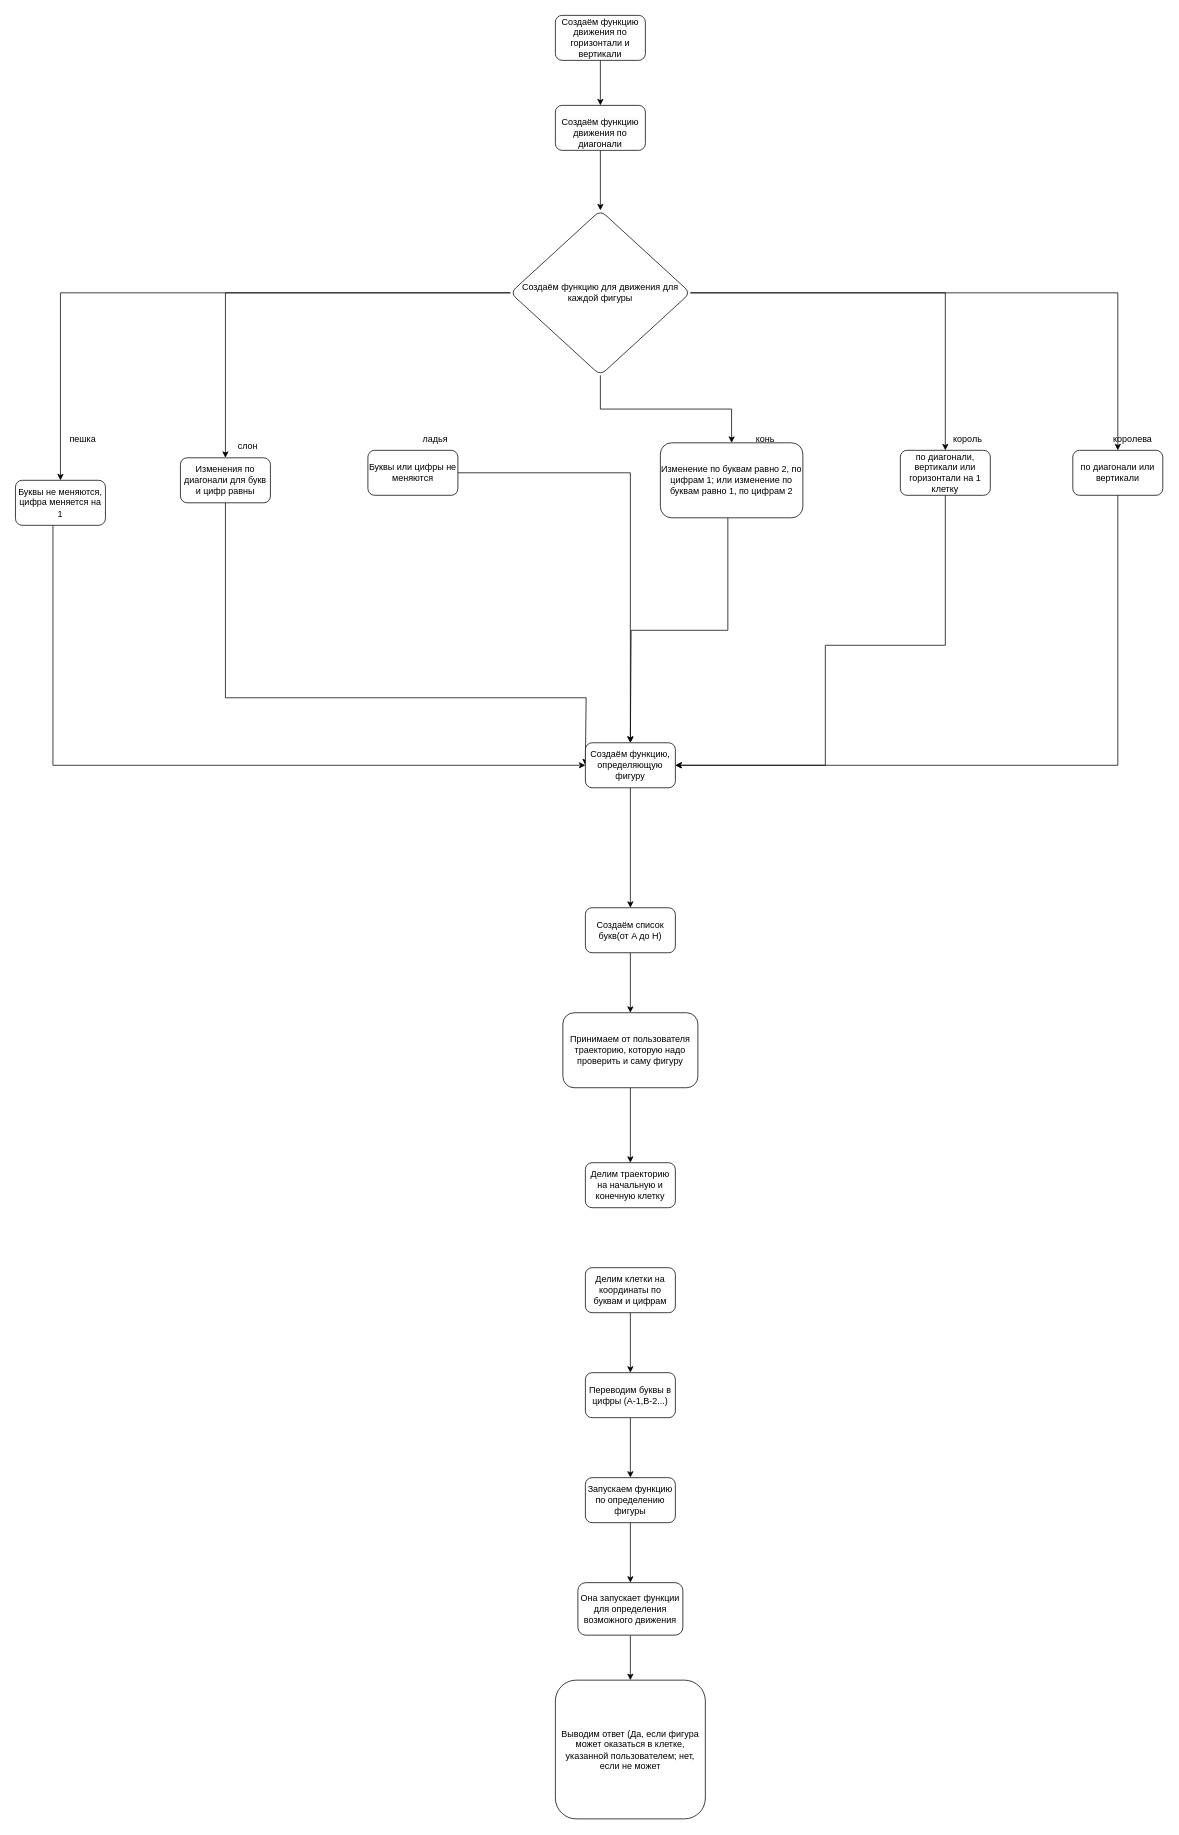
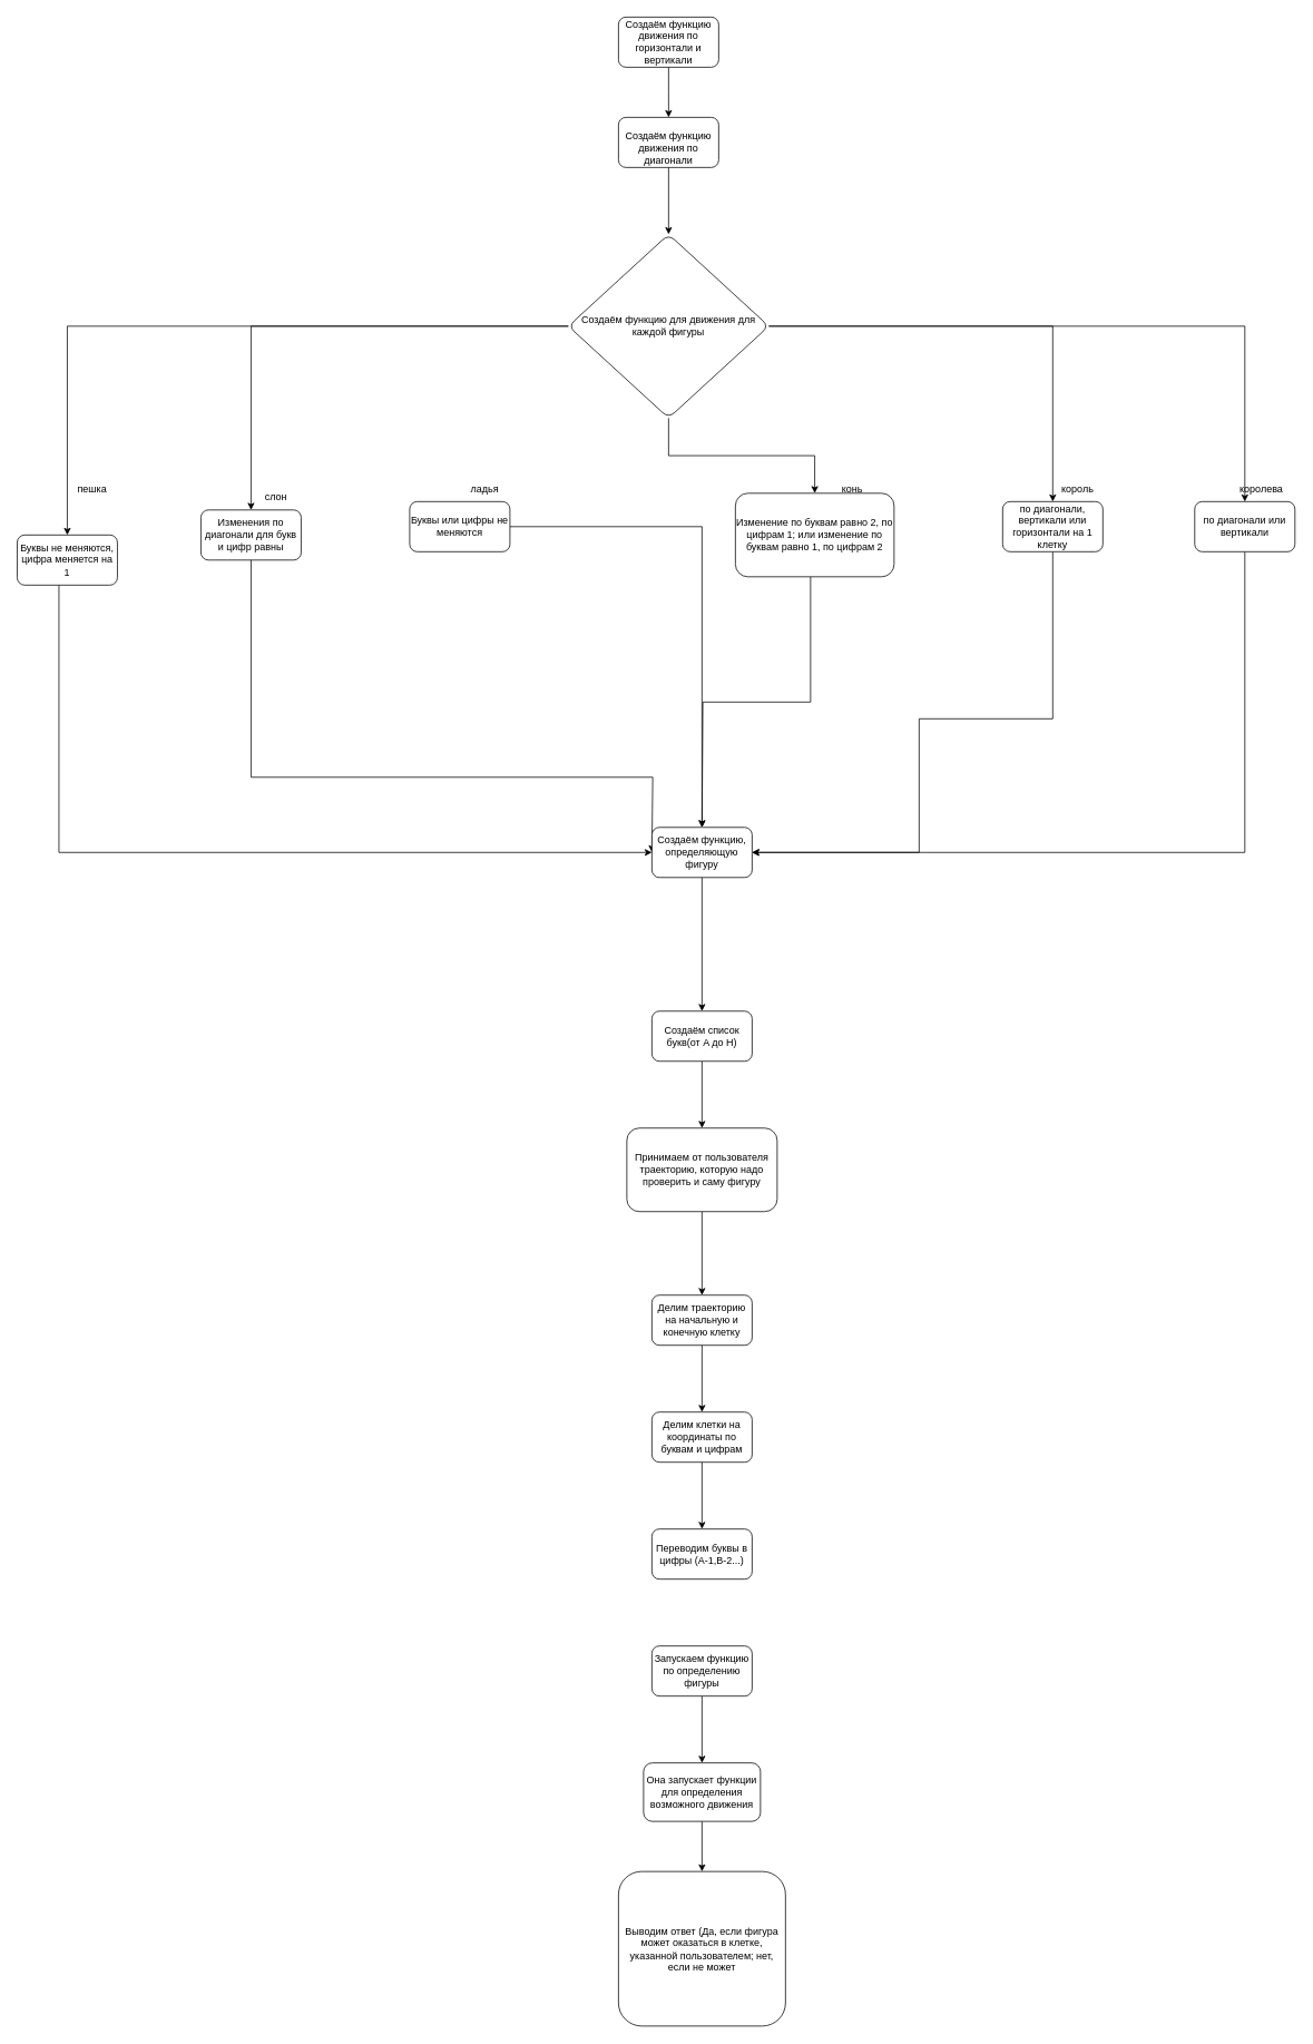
  <mxCell id="0" />
  <mxCell id="1" parent="0" />
  <mxCell id="2" style="edgeStyle=orthogonalEdgeStyle;rounded=0;orthogonalLoop=1;jettySize=auto;html=1;" edge="1" parent="1" source="3"><mxGeometry relative="1" as="geometry"><mxPoint x="800" y="140" as="targetPoint" /></mxGeometry></mxCell>
  <mxCell id="3" value="Создаём функцию движения по горизонтали и вертикали" style="rounded=1;whiteSpace=wrap;html=1;" vertex="1" parent="1"><mxGeometry x="740" y="20" width="120" height="60" as="geometry" /></mxCell>
  <mxCell id="4" value="" style="edgeStyle=orthogonalEdgeStyle;rounded=0;orthogonalLoop=1;jettySize=auto;html=1;" edge="1" parent="1" source="5" target="11"><mxGeometry relative="1" as="geometry" /></mxCell>
  <mxCell id="5" value="&lt;br&gt;&lt;span style=&quot;color: rgb(0, 0, 0); font-family: Helvetica; font-size: 12px; font-style: normal; font-variant-ligatures: normal; font-variant-caps: normal; font-weight: 400; letter-spacing: normal; orphans: 2; text-align: center; text-indent: 0px; text-transform: none; widows: 2; word-spacing: 0px; -webkit-text-stroke-width: 0px; white-space: normal; background-color: rgb(251, 251, 251); text-decoration-thickness: initial; text-decoration-style: initial; text-decoration-color: initial; display: inline !important; float: none;&quot;&gt;Создаём функцию движения по диагонали&lt;/span&gt;" style="rounded=1;whiteSpace=wrap;html=1;" vertex="1" parent="1"><mxGeometry x="740" y="140" width="120" height="60" as="geometry" /></mxCell>
  <mxCell id="6" value="" style="edgeStyle=orthogonalEdgeStyle;rounded=0;orthogonalLoop=1;jettySize=auto;html=1;" edge="1" parent="1" source="11" target="13"><mxGeometry relative="1" as="geometry" /></mxCell>
  <mxCell id="7" value="" style="edgeStyle=orthogonalEdgeStyle;rounded=0;orthogonalLoop=1;jettySize=auto;html=1;" edge="1" parent="1" source="11" target="15"><mxGeometry relative="1" as="geometry" /></mxCell>
  <mxCell id="8" value="" style="edgeStyle=orthogonalEdgeStyle;rounded=0;orthogonalLoop=1;jettySize=auto;html=1;" edge="1" parent="1" source="11" target="19"><mxGeometry relative="1" as="geometry" /></mxCell>
  <mxCell id="9" value="" style="edgeStyle=orthogonalEdgeStyle;rounded=0;orthogonalLoop=1;jettySize=auto;html=1;" edge="1" parent="1" source="11" target="21"><mxGeometry relative="1" as="geometry" /></mxCell>
  <mxCell id="10" value="" style="edgeStyle=orthogonalEdgeStyle;rounded=0;orthogonalLoop=1;jettySize=auto;html=1;" edge="1" parent="1" source="11" target="23"><mxGeometry relative="1" as="geometry" /></mxCell>
  <mxCell id="11" value="Создаём функцию для движения для каждой фигуры" style="whiteSpace=wrap;html=1;rounded=1;shape=rhombus;perimeter=rhombusPerimeter;" vertex="1" parent="1"><mxGeometry x="680" y="280" width="240" height="220" as="geometry" /></mxCell>
  <mxCell id="12" style="edgeStyle=orthogonalEdgeStyle;rounded=0;orthogonalLoop=1;jettySize=auto;html=1;entryX=1;entryY=0.5;entryDx=0;entryDy=0;" edge="1" parent="1" source="13" target="31"><mxGeometry relative="1" as="geometry"><Array as="points"><mxPoint x="1260" y="860" /><mxPoint x="1100" y="860" /><mxPoint x="1100" y="1020" /></Array></mxGeometry></mxCell>
  <mxCell id="13" value="по диагонали, вертикали или горизонтали на 1 клетку" style="whiteSpace=wrap;html=1;rounded=1;" vertex="1" parent="1"><mxGeometry x="1200" y="600" width="120" height="60" as="geometry" /></mxCell>
  <mxCell id="14" style="edgeStyle=orthogonalEdgeStyle;rounded=0;orthogonalLoop=1;jettySize=auto;html=1;" edge="1" parent="1" source="15"><mxGeometry relative="1" as="geometry"><mxPoint x="840" y="990" as="targetPoint" /><Array as="points"><mxPoint x="970" y="840" /><mxPoint x="841" y="840" /></Array></mxGeometry></mxCell>
  <mxCell id="15" value="Изменение по буквам равно 2, по цифрам 1; или изменение по буквам равно 1, по цифрам 2" style="whiteSpace=wrap;html=1;rounded=1;" vertex="1" parent="1"><mxGeometry x="880" y="590" width="190" height="100" as="geometry" /></mxCell>
  <mxCell id="16" style="edgeStyle=orthogonalEdgeStyle;rounded=0;orthogonalLoop=1;jettySize=auto;html=1;entryX=0.5;entryY=0;entryDx=0;entryDy=0;" edge="1" parent="1" source="17" target="31"><mxGeometry relative="1" as="geometry"><Array as="points"><mxPoint x="840" y="630" /></Array></mxGeometry></mxCell>
  <mxCell id="17" value="Буквы или цифры не меняются" style="whiteSpace=wrap;html=1;rounded=1;" vertex="1" parent="1"><mxGeometry x="490" y="600" width="120" height="60" as="geometry" /></mxCell>
  <mxCell id="18" value="" style="edgeStyle=orthogonalEdgeStyle;rounded=0;orthogonalLoop=1;jettySize=auto;html=1;" edge="1" parent="1" source="19" target="31"><mxGeometry relative="1" as="geometry"><Array as="points"><mxPoint x="70" y="1020" /></Array></mxGeometry></mxCell>
  <mxCell id="19" value="Буквы не меняются, цифра меняется на 1" style="whiteSpace=wrap;html=1;rounded=1;" vertex="1" parent="1"><mxGeometry x="20" y="640" width="120" height="60" as="geometry" /></mxCell>
  <mxCell id="20" style="edgeStyle=orthogonalEdgeStyle;rounded=0;orthogonalLoop=1;jettySize=auto;html=1;" edge="1" parent="1" source="21"><mxGeometry relative="1" as="geometry"><mxPoint x="900" y="1020" as="targetPoint" /><Array as="points"><mxPoint x="1490" y="1020" /></Array></mxGeometry></mxCell>
  <mxCell id="21" value="по диагонали или вертикали" style="whiteSpace=wrap;html=1;rounded=1;" vertex="1" parent="1"><mxGeometry x="1430" y="600" width="120" height="60" as="geometry" /></mxCell>
  <mxCell id="22" style="edgeStyle=orthogonalEdgeStyle;rounded=0;orthogonalLoop=1;jettySize=auto;html=1;" edge="1" parent="1" source="23"><mxGeometry relative="1" as="geometry"><mxPoint x="780" y="1020" as="targetPoint" /><Array as="points"><mxPoint x="300" y="930" /><mxPoint x="781" y="930" /></Array></mxGeometry></mxCell>
  <mxCell id="23" value="Изменения по диагонали для букв и цифр равны" style="whiteSpace=wrap;html=1;rounded=1;" vertex="1" parent="1"><mxGeometry x="240" y="610" width="120" height="60" as="geometry" /></mxCell>
  <mxCell id="24" value="пешка" style="text;html=1;align=center;verticalAlign=middle;whiteSpace=wrap;rounded=0;" vertex="1" parent="1"><mxGeometry x="80" y="570" width="60" height="30" as="geometry" /></mxCell>
  <mxCell id="25" value="слон" style="text;html=1;align=center;verticalAlign=middle;whiteSpace=wrap;rounded=0;" vertex="1" parent="1"><mxGeometry x="300" y="580" width="60" height="30" as="geometry" /></mxCell>
  <mxCell id="26" value="конь" style="text;html=1;align=center;verticalAlign=middle;whiteSpace=wrap;rounded=0;" vertex="1" parent="1"><mxGeometry x="990" y="570" width="60" height="30" as="geometry" /></mxCell>
  <mxCell id="27" value="ладья" style="text;html=1;align=center;verticalAlign=middle;whiteSpace=wrap;rounded=0;" vertex="1" parent="1"><mxGeometry x="550" y="570" width="60" height="30" as="geometry" /></mxCell>
  <mxCell id="28" value="король" style="text;html=1;align=center;verticalAlign=middle;whiteSpace=wrap;rounded=0;" vertex="1" parent="1"><mxGeometry x="1260" y="570" width="60" height="30" as="geometry" /></mxCell>
  <mxCell id="29" value="королева" style="text;html=1;align=center;verticalAlign=middle;whiteSpace=wrap;rounded=0;" vertex="1" parent="1"><mxGeometry x="1480" y="570" width="60" height="30" as="geometry" /></mxCell>
  <mxCell id="30" value="" style="edgeStyle=orthogonalEdgeStyle;rounded=0;orthogonalLoop=1;jettySize=auto;html=1;" edge="1" parent="1" source="31" target="33"><mxGeometry relative="1" as="geometry" /></mxCell>
  <mxCell id="31" value="Создаём функцию, определяющую фигуру" style="whiteSpace=wrap;html=1;rounded=1;" vertex="1" parent="1"><mxGeometry x="780" y="990" width="120" height="60" as="geometry" /></mxCell>
  <mxCell id="32" value="" style="edgeStyle=orthogonalEdgeStyle;rounded=0;orthogonalLoop=1;jettySize=auto;html=1;" edge="1" parent="1" source="33" target="35"><mxGeometry relative="1" as="geometry" /></mxCell>
  <mxCell id="33" value="Создаём список букв(от A до H)" style="whiteSpace=wrap;html=1;rounded=1;" vertex="1" parent="1"><mxGeometry x="780" y="1210" width="120" height="60" as="geometry" /></mxCell>
  <mxCell id="34" value="" style="edgeStyle=orthogonalEdgeStyle;rounded=0;orthogonalLoop=1;jettySize=auto;html=1;" edge="1" parent="1" source="35" target="37"><mxGeometry relative="1" as="geometry" /></mxCell>
  <mxCell id="35" value="Принимаем от пользователя траекторию, которую надо проверить и саму фигуру" style="whiteSpace=wrap;html=1;rounded=1;" vertex="1" parent="1"><mxGeometry x="750" y="1350" width="180" height="100" as="geometry" /></mxCell>
+ <mxCell id="36" value="" style="edgeStyle=orthogonalEdgeStyle;rounded=0;orthogonalLoop=1;jettySize=auto;html=1;" edge="1" parent="1" source="37" target="39"><mxGeometry relative="1" as="geometry" /></mxCell>
  <mxCell id="37" value="Делим траекторию на начальную и конечную клетку" style="whiteSpace=wrap;html=1;rounded=1;" vertex="1" parent="1"><mxGeometry x="780" y="1550" width="120" height="60" as="geometry" /></mxCell>
  <mxCell id="38" value="" style="edgeStyle=orthogonalEdgeStyle;rounded=0;orthogonalLoop=1;jettySize=auto;html=1;" edge="1" parent="1" source="39" target="41"><mxGeometry relative="1" as="geometry" /></mxCell>
  <mxCell id="39" value="Делим клетки на координаты по буквам и цифрам" style="whiteSpace=wrap;html=1;rounded=1;" vertex="1" parent="1"><mxGeometry x="780" y="1690" width="120" height="60" as="geometry" /></mxCell>
- <mxCell id="40" value="" style="edgeStyle=orthogonalEdgeStyle;rounded=0;orthogonalLoop=1;jettySize=auto;html=1;" edge="1" parent="1" source="41" target="43"><mxGeometry relative="1" as="geometry" /></mxCell>
  <mxCell id="41" value="Переводим буквы в цифры (A-1,B-2...)" style="whiteSpace=wrap;html=1;rounded=1;" vertex="1" parent="1"><mxGeometry x="780" y="1830" width="120" height="60" as="geometry" /></mxCell>
  <mxCell id="42" value="" style="edgeStyle=orthogonalEdgeStyle;rounded=0;orthogonalLoop=1;jettySize=auto;html=1;" edge="1" parent="1" source="43" target="45"><mxGeometry relative="1" as="geometry" /></mxCell>
  <mxCell id="43" value="Запускаем функцию по определению фигуры" style="whiteSpace=wrap;html=1;rounded=1;" vertex="1" parent="1"><mxGeometry x="780" y="1970" width="120" height="60" as="geometry" /></mxCell>
  <mxCell id="44" value="" style="edgeStyle=orthogonalEdgeStyle;rounded=0;orthogonalLoop=1;jettySize=auto;html=1;" edge="1" parent="1" source="45" target="46"><mxGeometry relative="1" as="geometry" /></mxCell>
  <mxCell id="45" value="Она запускает функции для определения возможного движения" style="whiteSpace=wrap;html=1;rounded=1;" vertex="1" parent="1"><mxGeometry x="770" y="2110" width="140" height="70" as="geometry" /></mxCell>
  <mxCell id="46" value="Выводим ответ (Да, если фигура может оказаться в клетке, указанной пользователем; нет, если не может" style="whiteSpace=wrap;html=1;rounded=1;" vertex="1" parent="1"><mxGeometry x="740" y="2240" width="200" height="185" as="geometry" /></mxCell>
